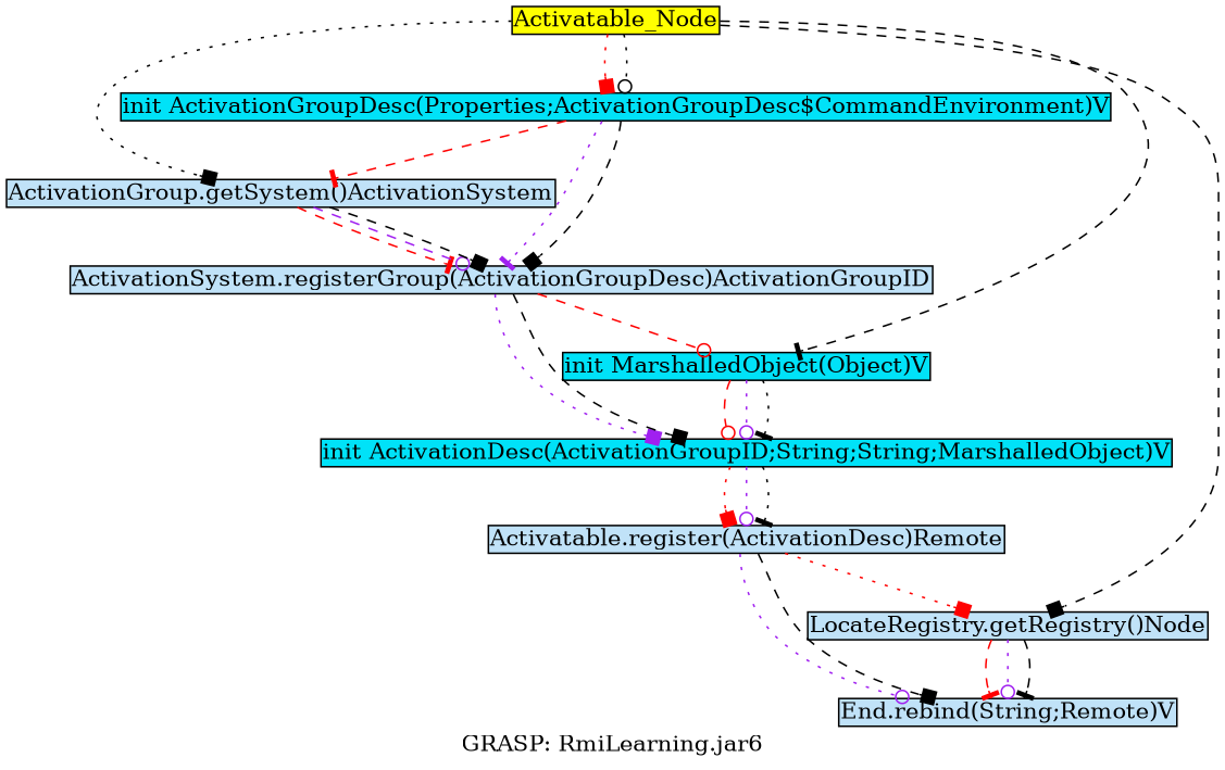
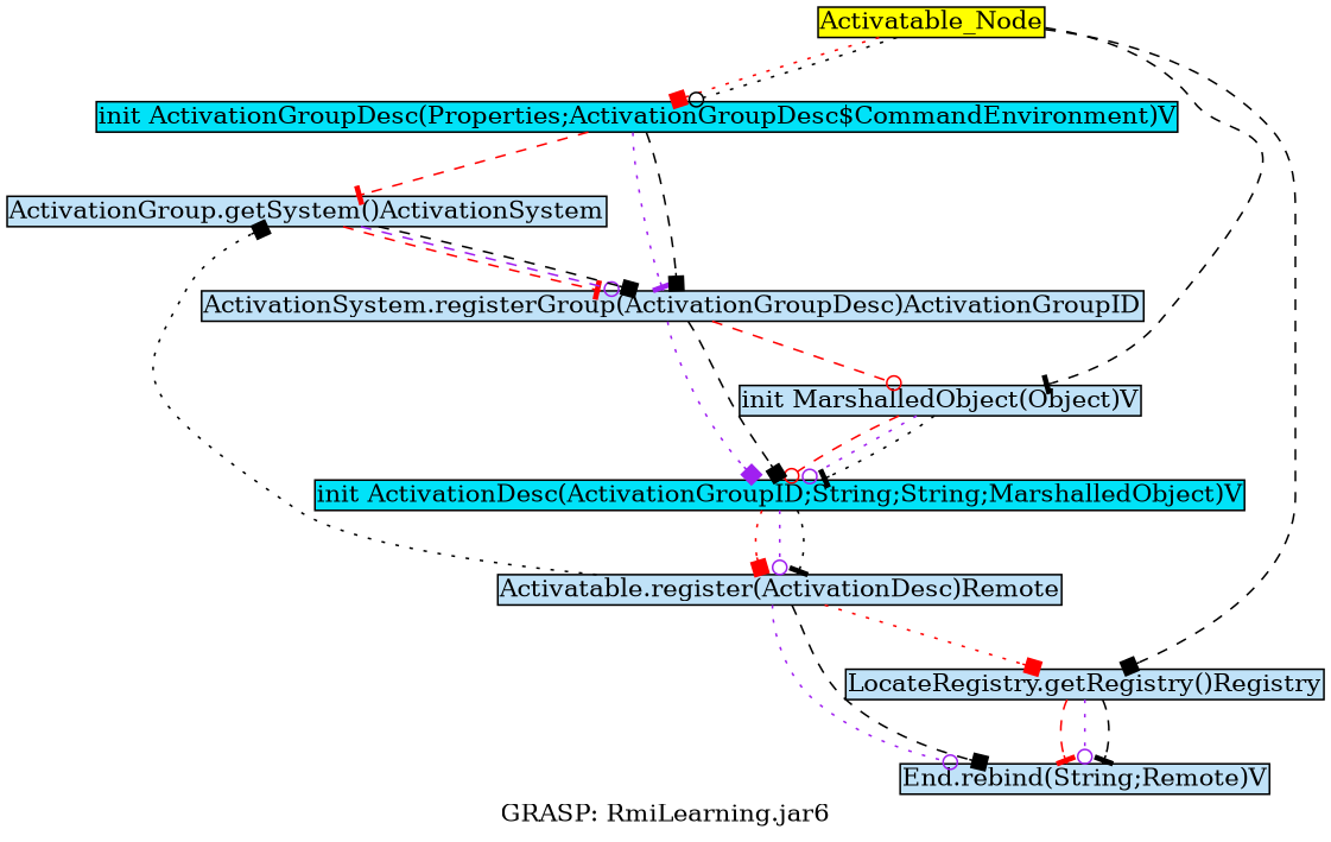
  digraph {
    label="GRASP: RmiLearning.jar6"
    node [fillcolor="#c0e2f8" margin=0.02 shape=box style=filled]
    edge [arrowhead=box color=black style=dotted]
    n1 [fillcolor=yellow height=0 label=Activatable_Node width=0]
    "ActivationGroup.getSystem()ActivationSystem" [height=0 width=0]
    "init ActivationGroupDesc(Properties;ActivationGroupDesc$CommandEnvironment)V" [fillcolor="#00e2f8" height=0 width=0]
-   "init MarshalledObject(Object)V" [fillcolor="#00e2f8" height=0 width=0]
-   "LocateRegistry.getRegistry()Registry" [height=0 width=0 label="LocateRegistry.getRegistry()Node"]
+   "init MarshalledObject(Object)V" [height=0 width=0]
+   "LocateRegistry.getRegistry()Registry" [height=0 width=0]
    "ActivationSystem.registerGroup(ActivationGroupDesc)ActivationGroupID" [height=0 width=0]
    "init ActivationDesc(ActivationGroupID;String;String;MarshalledObject)V" [fillcolor="#00e2f8" height=0 width=0]
    n8 [height=0 label="End.rebind(String;Remote)V" width=0]
    "Activatable.register(ActivationDesc)Remote" [height=0 width=0]
-   n1 -> "ActivationGroup.getSystem()ActivationSystem"
+   "Activatable.register(ActivationDesc)Remote" -> "ActivationGroup.getSystem()ActivationSystem"
    n1 -> "init ActivationGroupDesc(Properties;ActivationGroupDesc$CommandEnvironment)V" [color=red]
    n1 -> "init ActivationGroupDesc(Properties;ActivationGroupDesc$CommandEnvironment)V" [arrowhead=odot]
    n1 -> "init MarshalledObject(Object)V" [arrowhead=tee style=dashed]
    n1 -> "LocateRegistry.getRegistry()Registry" [style=dashed]
    "ActivationGroup.getSystem()ActivationSystem" -> "ActivationSystem.registerGroup(ActivationGroupDesc)ActivationGroupID" [arrowhead=tee color=red style=dashed]
    "ActivationGroup.getSystem()ActivationSystem" -> "ActivationSystem.registerGroup(ActivationGroupDesc)ActivationGroupID" [arrowhead=odot color=purple style=dashed]
    "ActivationGroup.getSystem()ActivationSystem" -> "ActivationSystem.registerGroup(ActivationGroupDesc)ActivationGroupID" [style=dashed]
    "init ActivationGroupDesc(Properties;ActivationGroupDesc$CommandEnvironment)V" -> "ActivationGroup.getSystem()ActivationSystem" [arrowhead=tee color=red style=dashed]
    "init ActivationGroupDesc(Properties;ActivationGroupDesc$CommandEnvironment)V" -> "ActivationSystem.registerGroup(ActivationGroupDesc)ActivationGroupID" [arrowhead=tee color=purple]
    "init ActivationGroupDesc(Properties;ActivationGroupDesc$CommandEnvironment)V" -> "ActivationSystem.registerGroup(ActivationGroupDesc)ActivationGroupID" [style=dashed]
    "init MarshalledObject(Object)V" -> "init ActivationDesc(ActivationGroupID;String;String;MarshalledObject)V" [arrowhead=odot color=red style=dashed]
    "init MarshalledObject(Object)V" -> "init ActivationDesc(ActivationGroupID;String;String;MarshalledObject)V" [arrowhead=odot color=purple]
    "init MarshalledObject(Object)V" -> "init ActivationDesc(ActivationGroupID;String;String;MarshalledObject)V" [arrowhead=tee]
    "LocateRegistry.getRegistry()Registry" -> n8 [arrowhead=tee color=red style=dashed]
    "LocateRegistry.getRegistry()Registry" -> n8 [arrowhead=odot color=purple]
    "LocateRegistry.getRegistry()Registry" -> n8 [arrowhead=tee style=dashed]
    "ActivationSystem.registerGroup(ActivationGroupDesc)ActivationGroupID" -> "init MarshalledObject(Object)V" [arrowhead=odot color=red style=dashed]
    "ActivationSystem.registerGroup(ActivationGroupDesc)ActivationGroupID" -> "init ActivationDesc(ActivationGroupID;String;String;MarshalledObject)V" [color=purple]
    "ActivationSystem.registerGroup(ActivationGroupDesc)ActivationGroupID" -> "init ActivationDesc(ActivationGroupID;String;String;MarshalledObject)V" [style=dashed]
    "init ActivationDesc(ActivationGroupID;String;String;MarshalledObject)V" -> "Activatable.register(ActivationDesc)Remote" [color=red]
    "init ActivationDesc(ActivationGroupID;String;String;MarshalledObject)V" -> "Activatable.register(ActivationDesc)Remote" [arrowhead=odot color=purple]
    "init ActivationDesc(ActivationGroupID;String;String;MarshalledObject)V" -> "Activatable.register(ActivationDesc)Remote" [arrowhead=tee]
    "Activatable.register(ActivationDesc)Remote" -> "LocateRegistry.getRegistry()Registry" [color=red]
    "Activatable.register(ActivationDesc)Remote" -> n8 [arrowhead=odot color=purple]
    "Activatable.register(ActivationDesc)Remote" -> n8 [style=dashed]
  }
